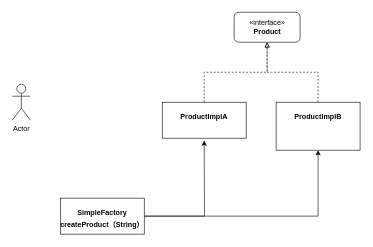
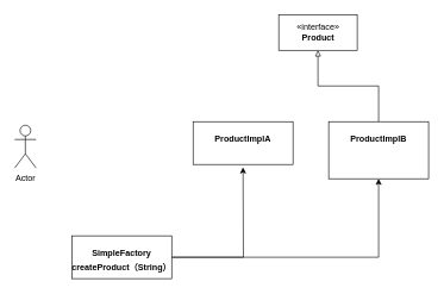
  <mxCell id="0" />
  <mxCell id="1" parent="0" />
- <mxCell id="2" value="Actor" style="shape=umlActor;verticalLabelPosition=bottom;verticalAlign=top;html=1;" vertex="1" parent="1"><mxGeometry x="20" y="140" width="30" height="60" as="geometry" /></mxCell>
+ <mxCell id="2" value="Actor" style="shape=umlActor;verticalLabelPosition=bottom;verticalAlign=top;html=1;" vertex="1" parent="1"><mxGeometry x="20" y="175" width="30" height="60" as="geometry" /></mxCell>
  <mxCell id="3" style="edgeStyle=orthogonalEdgeStyle;rounded=0;orthogonalLoop=1;jettySize=auto;html=1;endArrow=classic;endFill=1;" edge="1" parent="1" source="5"><mxGeometry relative="1" as="geometry"><mxPoint x="340" y="234" as="targetPoint" /></mxGeometry></mxCell>
  <mxCell id="4" style="edgeStyle=orthogonalEdgeStyle;rounded=0;orthogonalLoop=1;jettySize=auto;html=1;endArrow=classic;endFill=1;" edge="1" parent="1" source="5" target="9"><mxGeometry relative="1" as="geometry" /></mxCell>
  <mxCell id="5" value="&lt;p style=&quot;margin: 0px ; margin-top: 4px ; text-align: center&quot;&gt;&lt;br&gt;&lt;b&gt;SimpleFactory&lt;/b&gt;&lt;/p&gt;&lt;p style=&quot;margin: 0px ; margin-top: 4px ; text-align: center&quot;&gt;&lt;b&gt;createProduct（String）&lt;/b&gt;&lt;/p&gt;" style="verticalAlign=top;align=left;overflow=fill;fontSize=12;fontFamily=Helvetica;html=1;" vertex="1" parent="1"><mxGeometry x="100" y="330" width="140" height="60" as="geometry" /></mxCell>
- <mxCell id="6" style="edgeStyle=orthogonalEdgeStyle;rounded=0;orthogonalLoop=1;jettySize=auto;html=1;exitX=0.5;exitY=0;exitDx=0;exitDy=0;entryX=0.5;entryY=1;entryDx=0;entryDy=0;dashed=1;endArrow=block;endFill=0;" edge="1" parent="1" source="7" target="10"><mxGeometry relative="1" as="geometry" /></mxCell>
  <mxCell id="7" value="&lt;p style=&quot;margin: 0px ; margin-top: 4px ; text-align: center&quot;&gt;&lt;br&gt;&lt;b&gt;ProductImplA&lt;/b&gt;&lt;/p&gt;" style="verticalAlign=top;align=left;overflow=fill;fontSize=12;fontFamily=Helvetica;html=1;" vertex="1" parent="1"><mxGeometry x="270" y="170" width="140" height="60" as="geometry" /></mxCell>
- <mxCell id="8" style="edgeStyle=orthogonalEdgeStyle;rounded=0;orthogonalLoop=1;jettySize=auto;html=1;dashed=1;endArrow=block;endFill=0;" edge="1" parent="1" source="9" target="10"><mxGeometry relative="1" as="geometry" /></mxCell>
+ <mxCell id="8" style="edgeStyle=orthogonalEdgeStyle;rounded=0;orthogonalLoop=1;jettySize=auto;html=1;dashed=0;endArrow=block;endFill=0;" edge="1" parent="1" source="9" target="10"><mxGeometry relative="1" as="geometry" /></mxCell>
  <mxCell id="9" value="&lt;p style=&quot;margin: 0px ; margin-top: 4px ; text-align: center&quot;&gt;&lt;br&gt;&lt;b&gt;ProductImplB&lt;/b&gt;&lt;/p&gt;" style="verticalAlign=top;align=left;overflow=fill;fontSize=12;fontFamily=Helvetica;html=1;" vertex="1" parent="1"><mxGeometry x="460" y="170" width="140" height="80" as="geometry" /></mxCell>
- <mxCell id="10" value="«interface»&lt;br&gt;&lt;b&gt;Product&lt;/b&gt;" style="html=1;rounded=1;" vertex="1" parent="1"><mxGeometry x="390" y="20" width="110" height="50" as="geometry" /></mxCell>
+ <mxCell id="10" value="«interface»&lt;br&gt;&lt;b&gt;Product&lt;/b&gt;" style="html=1;" vertex="1" parent="1"><mxGeometry x="390" y="20" width="110" height="50" as="geometry" /></mxCell>
